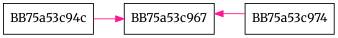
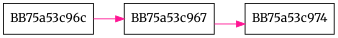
  digraph {
    fontname=Merriweather
    rankdir=LR
    splines=ortho
    node [fontname=Merriweather shape=box]
    edge [color=deeppink fontname=Merriweather]
-   BB75a53c94c
+   BB75a53c94c [label=BB75a53c96c]
    BB75a53c967
    BB75a53c974
    BB75a53c94c -> BB75a53c967
-   BB75a53c974 -> BB75a53c967
+   BB75a53c967 -> BB75a53c974
  }
